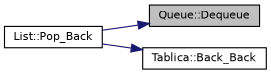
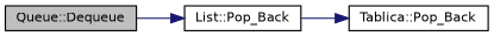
  digraph {
    rankdir=LR
    node [color=black fillcolor=white fontname=Helvetica fontsize=10 shape=record style=filled]
    edge [color=midnightblue fontname=Helvetica fontsize=10 labelfontname=Helvetica labelfontsize=10 style=solid]
    n1 [fillcolor=grey75 fontcolor=black height=0.2 label="Queue::Dequeue" width=0.4]
    n2 [height=0.2 label="List::Pop_Back" width=0.4]
-   n3 [height=0.2 label="Tablica::Back_Back" width=0.4]
-   n2 -> n1
+   n3 [height=0.2 label="Tablica::Pop_Back" width=0.4]
+   n1 -> n2
    n2 -> n3
  }
